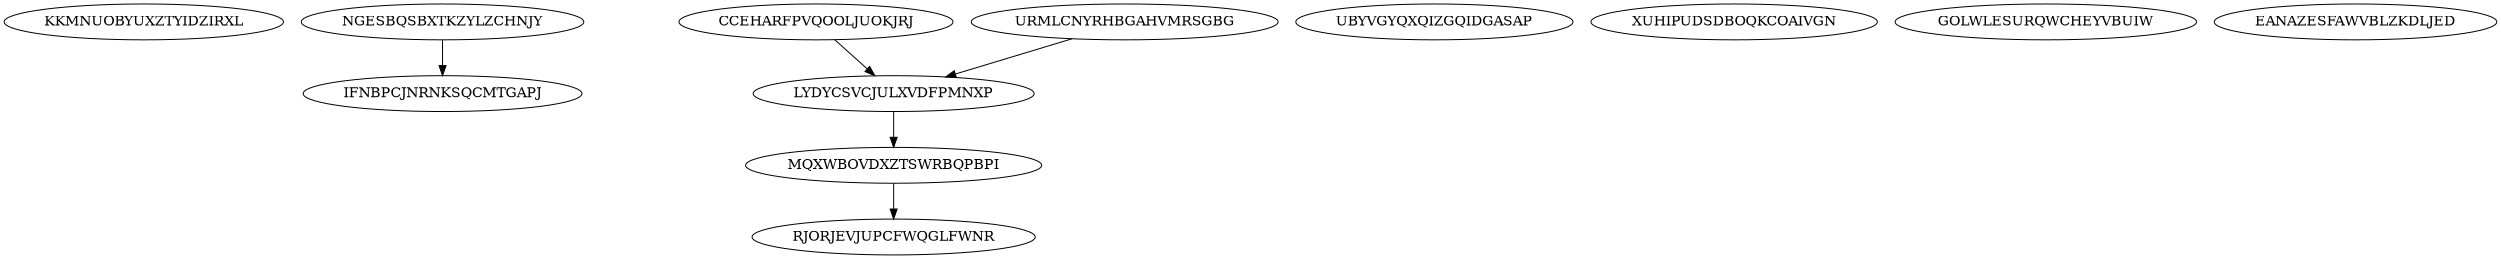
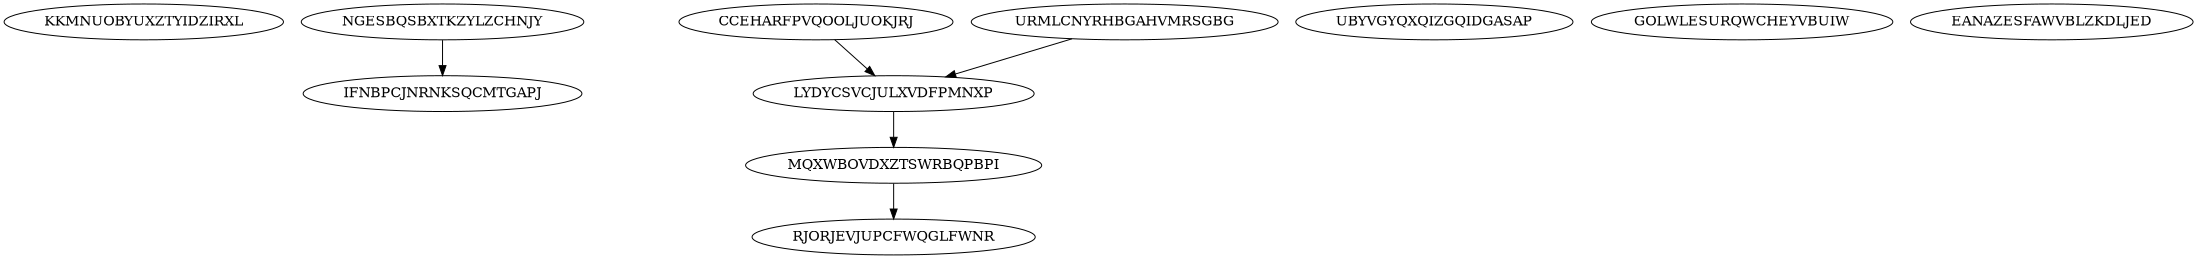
  digraph {
    node [Weight=13]
    edge [Weight=20]
    KKMNUOBYUXZTYIDZIRXL
    NGESBQSBXTKZYLZCHNJY [Weight=11]
    IFNBPCJNRNKSQCMTGAPJ
    LYDYCSVCJULXVDFPMNXP [Weight=16]
    CCEHARFPVQOOLJUOKJRJ
    MQXWBOVDXZTSWRBQPBPI [Weight=18]
    RJORJEVJUPCFWQGLFWNR
    URMLCNYRHBGAHVMRSGBG
    UBYVGYQXQIZGQIDGASAP [Weight=10]
-   XUHIPUDSDBOQKCOAIVGN [Weight=15]
    GOLWLESURQWCHEYVBUIW [Weight=20]
    EANAZESFAWVBLZKDLJED [Weight=19]
    NGESBQSBXTKZYLZCHNJY -> IFNBPCJNRNKSQCMTGAPJ [Weight=19]
    LYDYCSVCJULXVDFPMNXP -> MQXWBOVDXZTSWRBQPBPI [Weight=12]
    CCEHARFPVQOOLJUOKJRJ -> LYDYCSVCJULXVDFPMNXP
    MQXWBOVDXZTSWRBQPBPI -> RJORJEVJUPCFWQGLFWNR
    URMLCNYRHBGAHVMRSGBG -> LYDYCSVCJULXVDFPMNXP
  }
